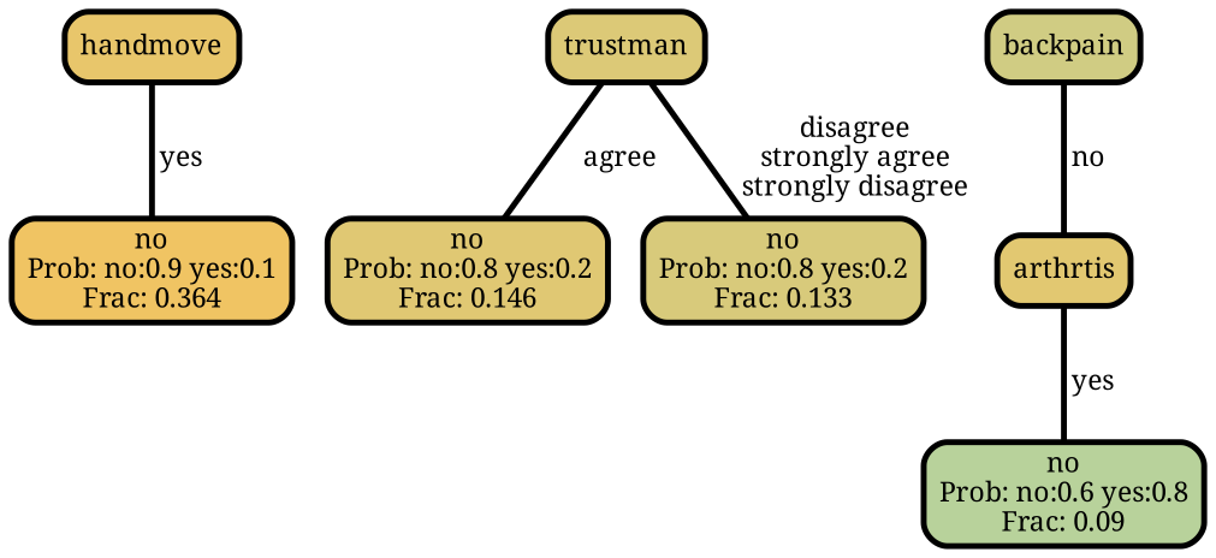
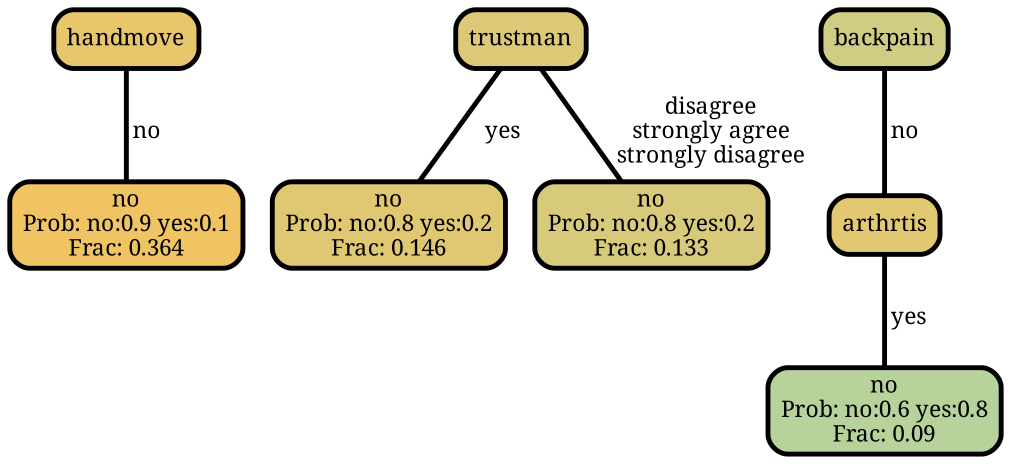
  graph {
    fontname="Noto Serif"
    ranksep="0 equally"
    splines=straight
    node [color=black fontcolor=black fontname="Noto Serif" penwidth=3 shape=box style="filled, rounded"]
    edge [color=black fontname="Noto Serif" penwidth=3]
    n1 [fillcolor="#f0c463" label="no\nProb: no:0.9 yes:0.1\nFrac: 0.364"]
    n2 [fillcolor="#e8c66b" label=handmove]
    n3 [fillcolor="#dcc977" label=trustman]
    n4 [fillcolor="#e0c873" label="no\nProb: no:0.8 yes:0.2\nFrac: 0.146"]
    n5 [fillcolor="#d8ca7b" label="no\nProb: no:0.8 yes:0.2\nFrac: 0.133"]
    n6 [fillcolor="#e2c871" label=arthrtis]
    n7 [fillcolor="#b8d29b" label="no\nProb: no:0.6 yes:0.8\nFrac: 0.09"]
    n8 [fillcolor="#d0cc83" label=backpain]
    subgraph sub_1 {
      rank=same
    }
-   n2 -- n1 [label=" yes"]
-   n3 -- n4 [label=" agree"]
+   n2 -- n1 [label=" no"]
+   n3 -- n4 [label=" yes"]
    n3 -- n5 [label=" disagree\n strongly agree\n strongly disagree"]
    n6 -- n7 [label=" yes"]
    n8 -- n6 [label=" no"]
  }
